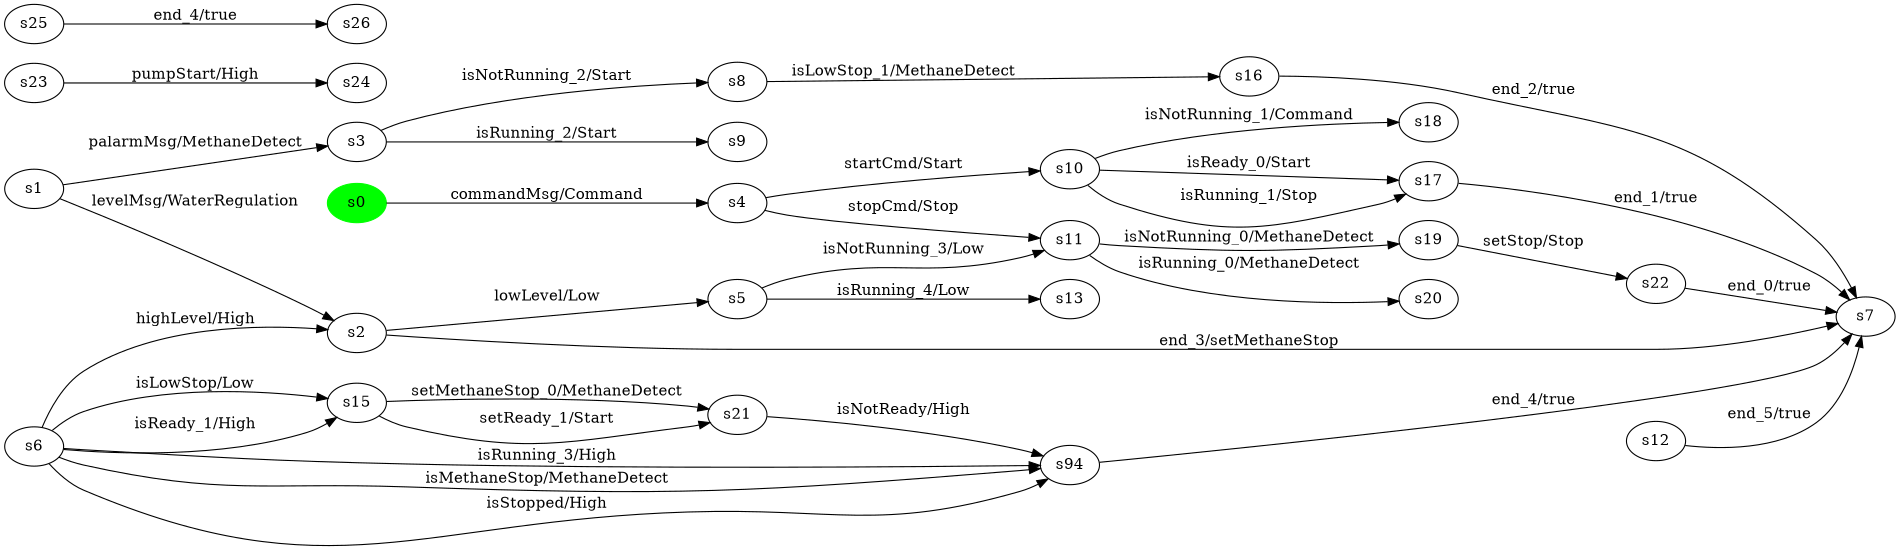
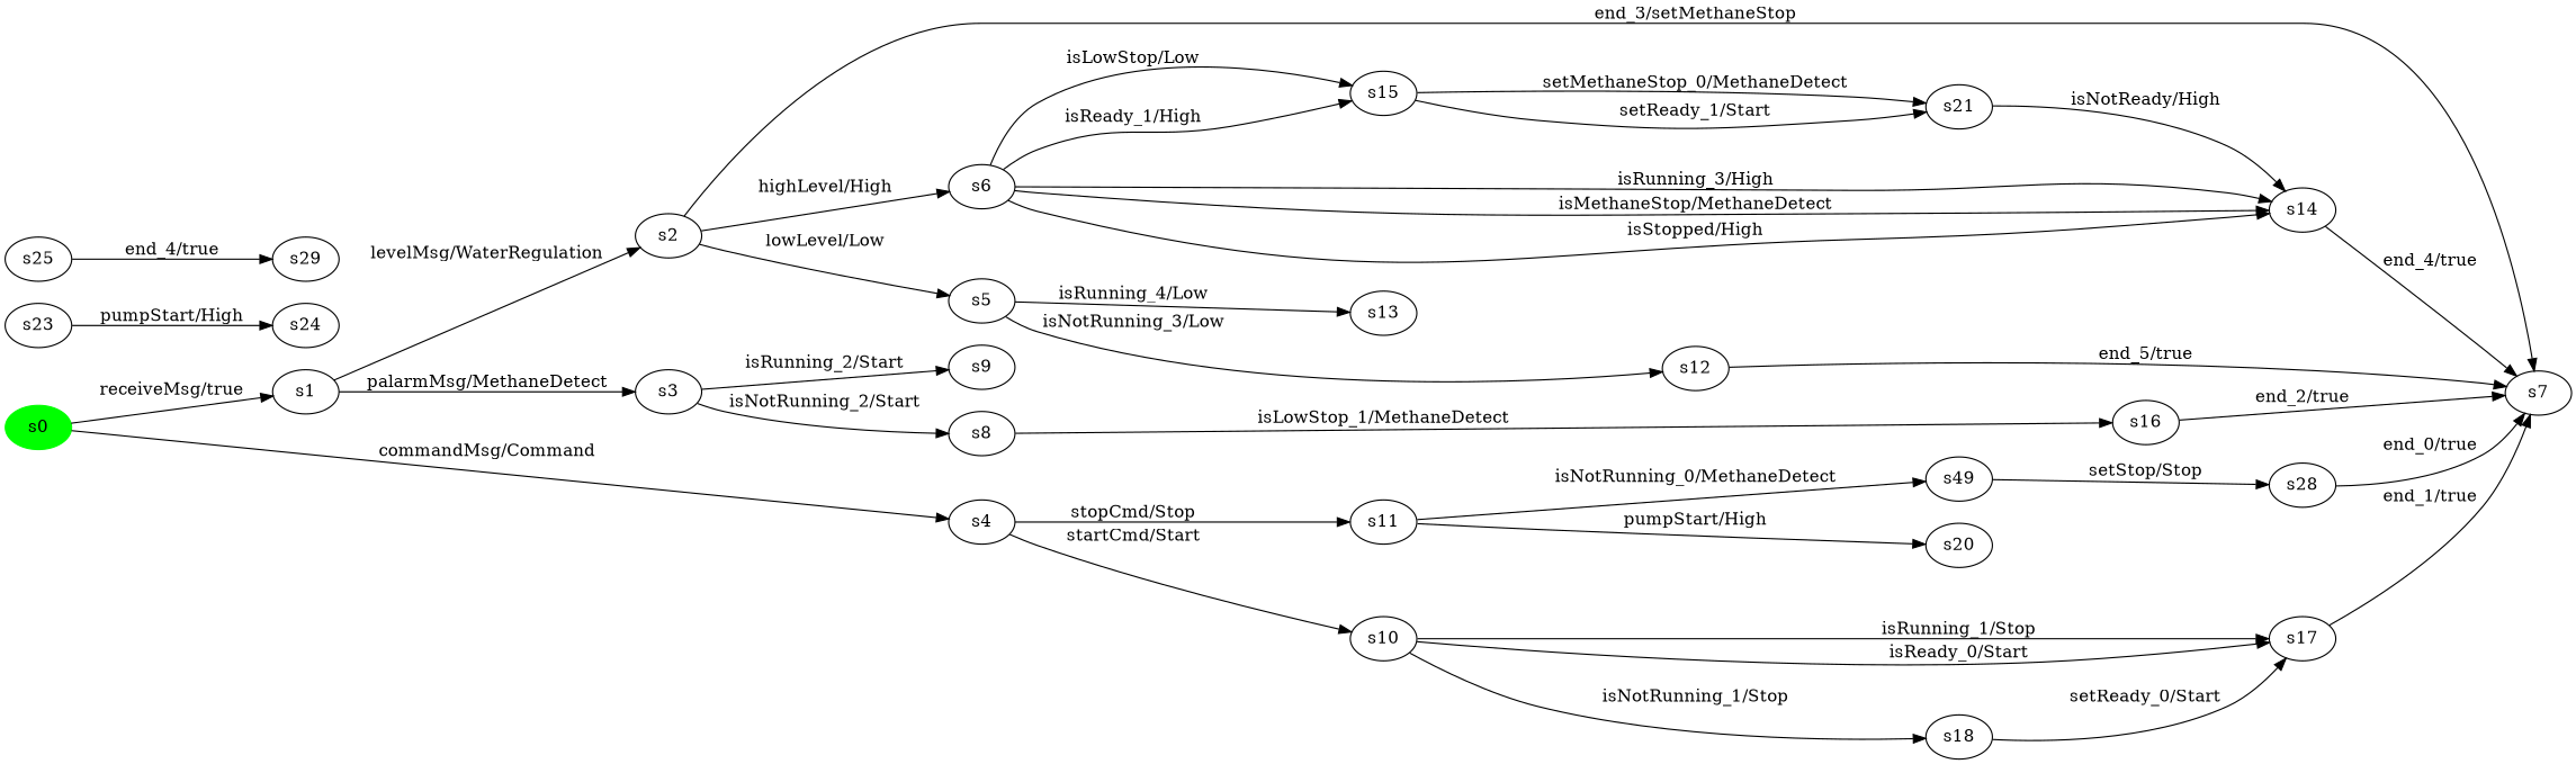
  digraph {
    rankdir=LR
    n1 [color=green label=s0 style=filled]
    n2 [label=s1]
    n3 [label=s4]
    n4 [label=s2]
    n5 [label=s3]
    n6 [label=s11]
-   n7 [label=s19]
+   n7 [label=s49]
    n8 [label=s20]
-   n9 [label=s22]
+   n9 [label=s28]
    n10 [label=s7]
    n11 [label=s10]
    n12 [label=s17]
    n13 [label=s18]
    n14 [label=s13]
    n15 [label=s12]
    n16 [label=s15]
    n17 [label=s21]
-   n18 [label=s94]
+   n18 [label=s14]
    n19 [label=s23]
    n20 [label=s24]
    n21 [label=s16]
    n22 [label=s6]
    n23 [label=s5]
    n24 [label=s9]
    n25 [label=s8]
    n26 [label=s25]
-   n27 [label=s26]
+   n27 [label=s29]
+   n1 -> n2 [label=" receiveMsg/true "]
    n1 -> n3 [label=" commandMsg/Command "]
    n2 -> n4 [label=" levelMsg/WaterRegulation "]
    n2 -> n5 [label=" palarmMsg/MethaneDetect "]
    n3 -> n6 [label=" stopCmd/Stop "]
    n3 -> n11 [label=" startCmd/Start "]
    n4 -> n10 [label=" end_3/setMethaneStop "]
-   n22 -> n4 [label=" highLevel/High "]
+   n4 -> n22 [label=" highLevel/High "]
    n4 -> n23 [label=" lowLevel/Low "]
    n5 -> n24 [label=" isRunning_2/Start "]
    n5 -> n25 [label=" isNotRunning_2/Start "]
    n6 -> n7 [label=" isNotRunning_0/MethaneDetect "]
-   n6 -> n8 [label=" isRunning_0/MethaneDetect "]
+   n6 -> n8 [label=" pumpStart/High "]
    n7 -> n9 [label=" setStop/Stop "]
    n9 -> n10 [label=" end_0/true "]
    n11 -> n12 [label=" isRunning_1/Stop "]
    n11 -> n12 [label=" isReady_0/Start "]
-   n11 -> n13 [label=" isNotRunning_1/Command "]
+   n11 -> n13 [label=" isNotRunning_1/Stop "]
    n12 -> n10 [label=" end_1/true "]
+   n13 -> n12 [label=" setReady_0/Start "]
    n15 -> n10 [label=" end_5/true "]
    n16 -> n17 [label=" setMethaneStop_0/MethaneDetect "]
    n16 -> n17 [label=" setReady_1/Start "]
    n17 -> n18 [label=" isNotReady/High "]
    n18 -> n10 [label=" end_4/true "]
    n19 -> n20 [label=" pumpStart/High "]
    n21 -> n10 [label=" end_2/true "]
    n22 -> n16 [label=" isLowStop/Low "]
    n22 -> n16 [label=" isReady_1/High "]
    n22 -> n18 [label=" isRunning_3/High "]
    n22 -> n18 [label=" isMethaneStop/MethaneDetect "]
    n22 -> n18 [label=" isStopped/High "]
    n23 -> n14 [label=" isRunning_4/Low "]
-   n23 -> n6 [label=" isNotRunning_3/Low "]
+   n23 -> n15 [label=" isNotRunning_3/Low "]
    n25 -> n21 [label=" isLowStop_1/MethaneDetect "]
    n26 -> n27 [label=" end_4/true "]
  }
